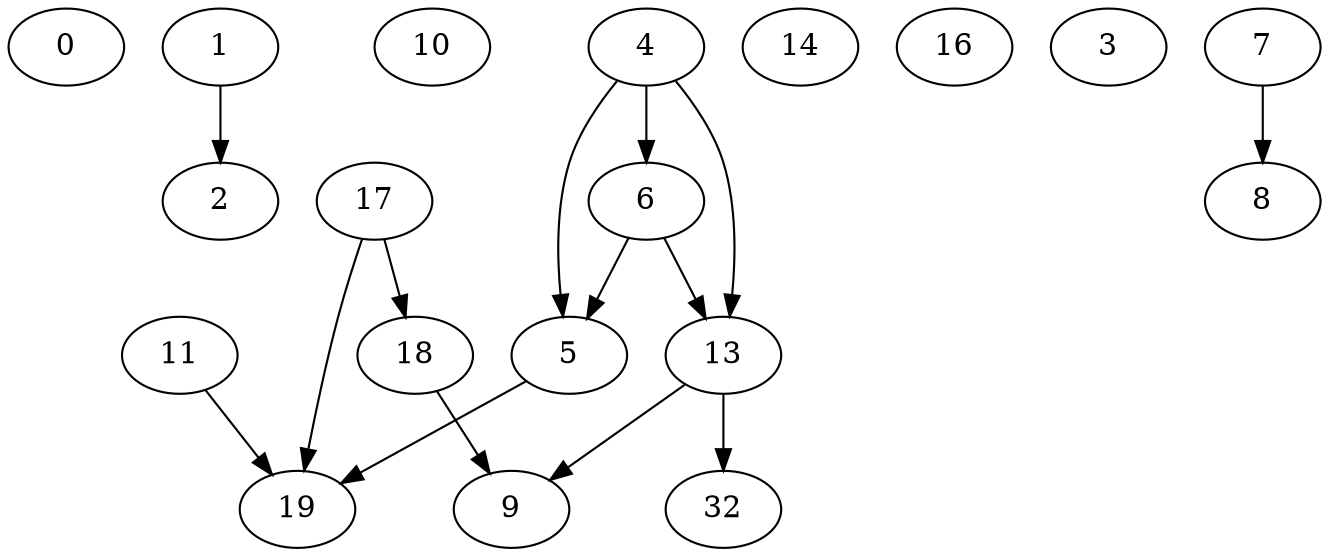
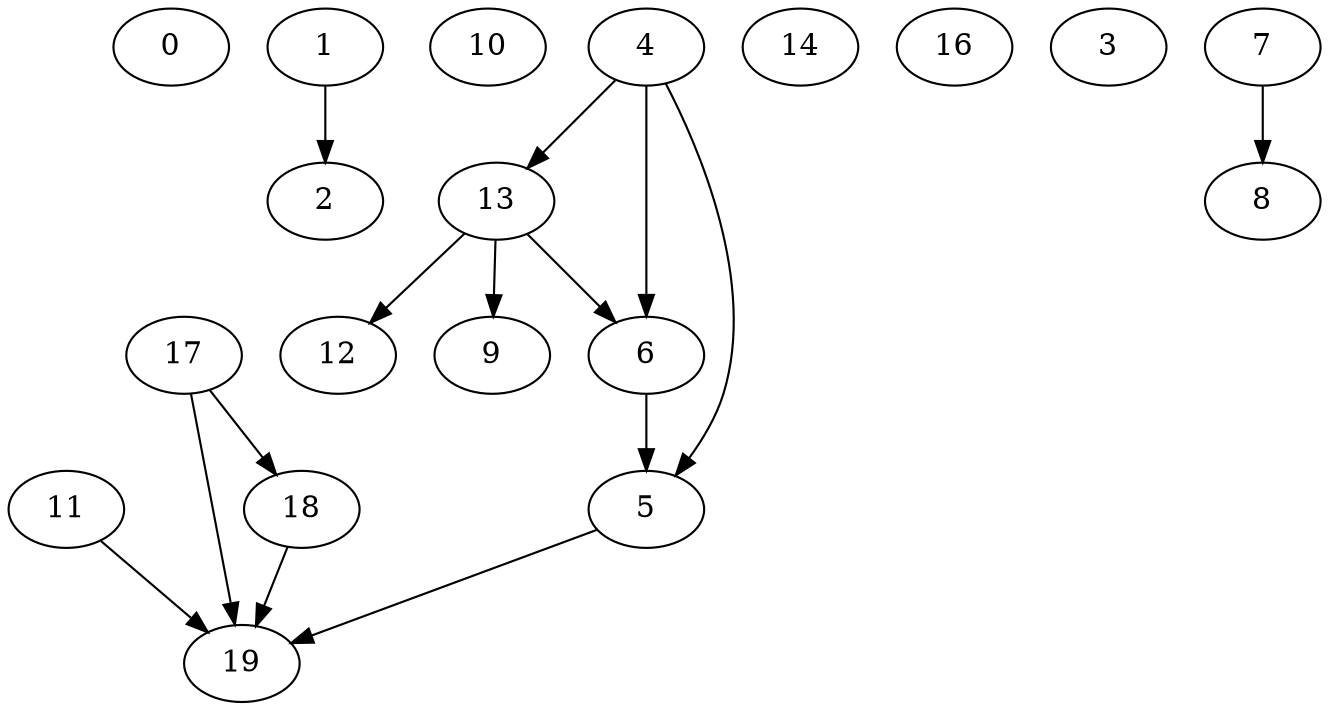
  digraph {
    0
    1
    2
    10
    11
    19
    13
-   12 [label=32]
+   12
    9
    14
    16
    17
    18
    3
    4
    5
    6
    7
    8
    1 -> 2
    11 -> 19
    13 -> 12
    13 -> 9
    17 -> 19
    17 -> 18
-   18 -> 9
+   18 -> 19
    4 -> 13
    4 -> 5
    4 -> 6
    5 -> 19
-   6 -> 13
+   13 -> 6
    6 -> 5
    7 -> 8
  }
